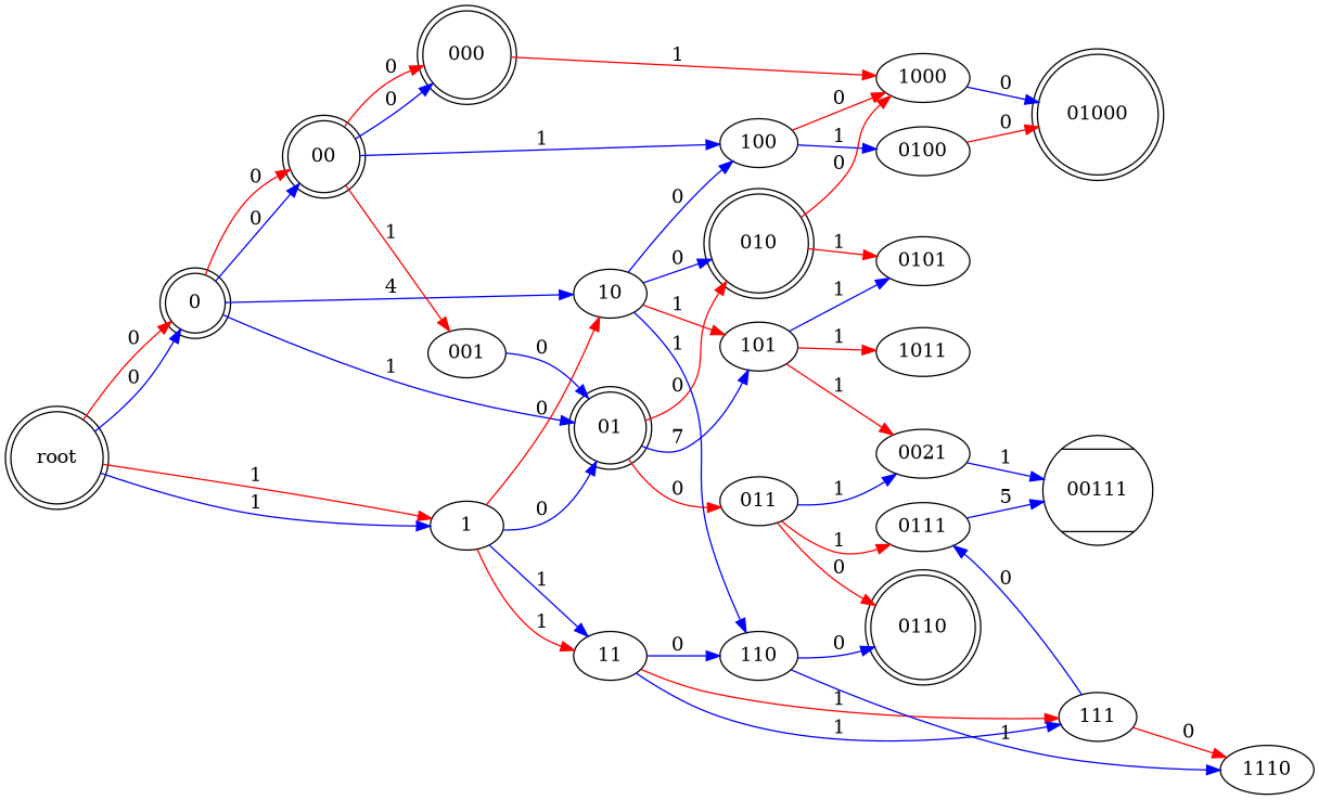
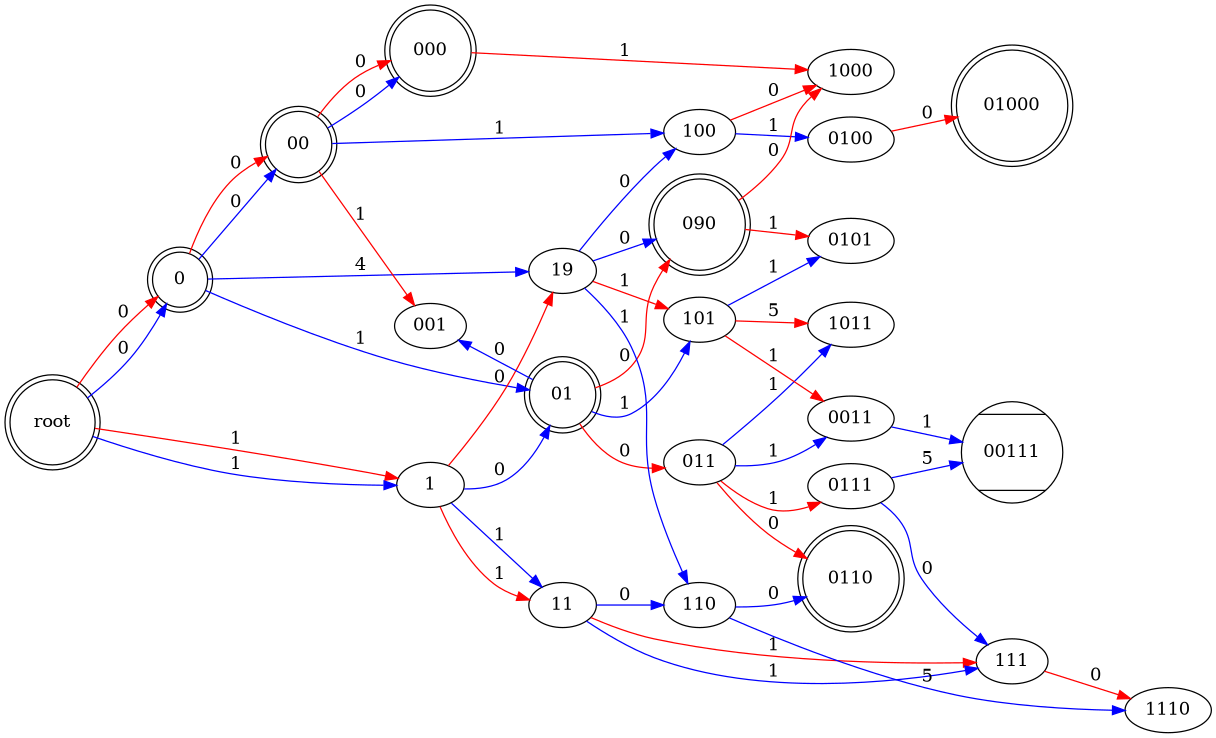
  digraph {
    rankdir=LR
    edge [color=blue]
    root [shape=doublecircle]
    0 [shape=doublecircle]
    1
    00 [shape=doublecircle]
    01 [shape=doublecircle]
-   10
+   10 [label=19]
    11
    000 [shape=doublecircle]
    001
    100
-   010 [shape=doublecircle]
+   010 [shape=doublecircle label=090]
    011
    101
    110
    111
    1000
    0100
    0101
-   0011 [label=0021]
+   0011
    0110 [shape=doublecircle]
    0111
    1011
    1110
    01000 [shape=doublecircle]
    00111 [shape=Mcircle]
    root -> 0 [color=red label=0]
    root -> 0 [label=0]
    root -> 1 [color=red label=1]
    root -> 1 [label=1]
    0 -> 00 [color=red label=0]
    0 -> 00 [label=0]
    0 -> 01 [label=1]
    0 -> 10 [label=4]
    1 -> 01 [label=0]
    1 -> 10 [color=red label=0]
    1 -> 11 [color=red label=1]
    1 -> 11 [label=1]
    00 -> 000 [color=red label=0]
    00 -> 000 [label=0]
    00 -> 001 [color=red label=1]
    00 -> 100 [label=1]
-   001 -> 01 [label=0]
+   01 -> 001 [label=0]
    01 -> 010 [color=red label=0]
    01 -> 011 [color=red label=0]
-   01 -> 101 [label=7]
+   01 -> 101 [label=1]
    10 -> 100 [label=0]
    10 -> 010 [label=0]
    10 -> 101 [color=red label=1]
    10 -> 110 [label=1]
    11 -> 110 [label=0]
    11 -> 111 [color=red label=1]
    11 -> 111 [label=1]
    000 -> 1000 [color=red label=1]
    100 -> 1000 [color=red label=0]
    100 -> 0100 [label=1]
    010 -> 1000 [color=red label=0]
    010 -> 0101 [color=red label=1]
    011 -> 0011 [label=1]
    011 -> 0110 [color=red label=0]
    011 -> 0111 [color=red label=1]
+   011 -> 1011 [label=1]
    101 -> 0101 [label=1]
    101 -> 0011 [color=red label=1]
-   101 -> 1011 [color=red label=1]
+   101 -> 1011 [color=red label=5]
    110 -> 0110 [label=0]
-   110 -> 1110 [label=1]
-   111 -> 0111 [label=0]
+   110 -> 1110 [label=5]
+   0111 -> 111 [label=0]
    111 -> 1110 [color=red label=0]
-   1000 -> 01000 [label=0]
    0100 -> 01000 [color=red label=0]
    0011 -> 00111 [label=1]
    0111 -> 00111 [label=5]
  }
